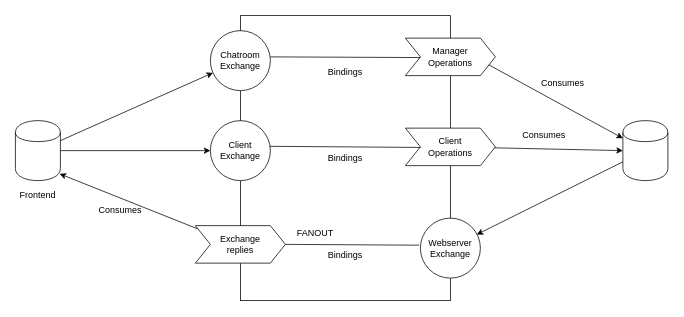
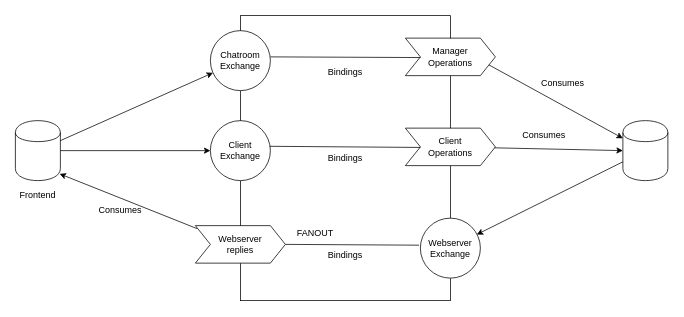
  <mxCell id="0" />
  <mxCell id="1" parent="0" />
  <mxCell id="2" value="" style="rounded=0;whiteSpace=wrap;html=1;" parent="1" vertex="1"><mxGeometry x="320" y="20" width="280" height="380" as="geometry" /></mxCell>
  <mxCell id="3" value="" style="ellipse;whiteSpace=wrap;html=1;aspect=fixed;" parent="1" vertex="1"><mxGeometry x="280" y="160" width="80" height="80" as="geometry" /></mxCell>
  <mxCell id="4" value="" style="ellipse;whiteSpace=wrap;html=1;aspect=fixed;" parent="1" vertex="1"><mxGeometry x="280" y="40" width="80" height="80" as="geometry" /></mxCell>
  <mxCell id="5" value="" style="ellipse;whiteSpace=wrap;html=1;aspect=fixed;" parent="1" vertex="1"><mxGeometry x="560" y="290" width="80" height="80" as="geometry" /></mxCell>
  <mxCell id="6" value="" style="shape=cylinder;whiteSpace=wrap;html=1;boundedLbl=1;backgroundOutline=1;" parent="1" vertex="1"><mxGeometry x="20" y="160" width="60" height="80" as="geometry" /></mxCell>
  <mxCell id="7" value="" style="shape=cylinder;whiteSpace=wrap;html=1;boundedLbl=1;backgroundOutline=1;" parent="1" vertex="1"><mxGeometry x="830" y="160" width="60" height="80" as="geometry" /></mxCell>
  <mxCell id="8" value="" style="endArrow=classic;html=1;" parent="1" source="6" target="4" edge="1"><mxGeometry width="50" height="50" relative="1" as="geometry"><mxPoint x="20" y="470" as="sourcePoint" /><mxPoint x="70" y="420" as="targetPoint" /></mxGeometry></mxCell>
  <mxCell id="9" value="" style="endArrow=classic;html=1;exitX=1;exitY=0.5;exitDx=0;exitDy=0;entryX=0;entryY=0.5;entryDx=0;entryDy=0;" parent="1" source="6" target="3" edge="1"><mxGeometry width="50" height="50" relative="1" as="geometry"><mxPoint x="90" y="196.671" as="sourcePoint" /><mxPoint x="293.461" y="106.275" as="targetPoint" /></mxGeometry></mxCell>
  <mxCell id="10" value="" style="endArrow=classic;html=1;entryX=0.94;entryY=0.273;entryDx=0;entryDy=0;entryPerimeter=0;" parent="1" source="7" target="5" edge="1"><mxGeometry width="50" height="50" relative="1" as="geometry"><mxPoint x="100" y="206.671" as="sourcePoint" /><mxPoint x="303.461" y="116.275" as="targetPoint" /></mxGeometry></mxCell>
  <mxCell id="11" value="" style="shape=step;perimeter=stepPerimeter;whiteSpace=wrap;html=1;fixedSize=1;" parent="1" vertex="1"><mxGeometry x="540" y="50" width="120" height="50" as="geometry" /></mxCell>
  <mxCell id="12" value="" style="endArrow=classic;html=1;exitX=1;exitY=0.75;exitDx=0;exitDy=0;" parent="1" source="11" target="7" edge="1"><mxGeometry width="50" height="50" relative="1" as="geometry"><mxPoint x="20" y="470" as="sourcePoint" /><mxPoint x="70" y="420" as="targetPoint" /></mxGeometry></mxCell>
  <mxCell id="13" value="" style="shape=step;perimeter=stepPerimeter;whiteSpace=wrap;html=1;fixedSize=1;" parent="1" vertex="1"><mxGeometry x="540" y="170" width="120" height="50" as="geometry" /></mxCell>
  <mxCell id="14" value="" style="endArrow=classic;html=1;entryX=0;entryY=0.5;entryDx=0;entryDy=0;entryPerimeter=0;" parent="1" source="13" target="7" edge="1"><mxGeometry width="50" height="50" relative="1" as="geometry"><mxPoint x="660.164" y="95.451" as="sourcePoint" /><mxPoint x="840" y="193.623" as="targetPoint" /></mxGeometry></mxCell>
  <mxCell id="15" value="Chatroom&lt;br&gt;Exchange" style="text;html=1;strokeColor=none;fillColor=none;align=center;verticalAlign=middle;whiteSpace=wrap;rounded=0;" parent="1" vertex="1"><mxGeometry x="300" y="70" width="40" height="20" as="geometry" /></mxCell>
  <mxCell id="16" value="Manager&lt;br&gt;Operations" style="text;html=1;strokeColor=none;fillColor=none;align=center;verticalAlign=middle;whiteSpace=wrap;rounded=0;" parent="1" vertex="1"><mxGeometry x="580" y="65" width="40" height="20" as="geometry" /></mxCell>
  <mxCell id="17" value="" style="endArrow=none;html=1;entryX=0.169;entryY=0.518;entryDx=0;entryDy=0;entryPerimeter=0;" parent="1" target="11" edge="1"><mxGeometry width="50" height="50" relative="1" as="geometry"><mxPoint x="360" y="75" as="sourcePoint" /><mxPoint x="460" y="40" as="targetPoint" /></mxGeometry></mxCell>
  <mxCell id="18" value="" style="endArrow=none;html=1;exitX=0.99;exitY=0.428;exitDx=0;exitDy=0;entryX=0.168;entryY=0.515;entryDx=0;entryDy=0;entryPerimeter=0;exitPerimeter=0;" parent="1" source="3" target="13" edge="1"><mxGeometry width="50" height="50" relative="1" as="geometry"><mxPoint x="400" y="220" as="sourcePoint" /><mxPoint x="450" y="170" as="targetPoint" /></mxGeometry></mxCell>
  <mxCell id="19" value="Client&lt;br&gt;Exchange" style="text;html=1;strokeColor=none;fillColor=none;align=center;verticalAlign=middle;whiteSpace=wrap;rounded=0;" parent="1" vertex="1"><mxGeometry x="300" y="190" width="40" height="20" as="geometry" /></mxCell>
  <mxCell id="20" value="Client Operations" style="text;html=1;strokeColor=none;fillColor=none;align=center;verticalAlign=middle;whiteSpace=wrap;rounded=0;" parent="1" vertex="1"><mxGeometry x="580" y="185" width="40" height="20" as="geometry" /></mxCell>
  <mxCell id="21" value="Frontend" style="text;html=1;strokeColor=none;fillColor=none;align=center;verticalAlign=middle;whiteSpace=wrap;rounded=0;" parent="1" vertex="1"><mxGeometry x="30" y="250" width="40" height="20" as="geometry" /></mxCell>
  <mxCell id="22" value="Webserver&lt;br&gt;Exchange" style="text;html=1;strokeColor=none;fillColor=none;align=center;verticalAlign=middle;whiteSpace=wrap;rounded=0;" parent="1" vertex="1"><mxGeometry x="580" y="320" width="40" height="20" as="geometry" /></mxCell>
  <mxCell id="23" value="" style="shape=step;perimeter=stepPerimeter;whiteSpace=wrap;html=1;fixedSize=1;" parent="1" vertex="1"><mxGeometry x="260" y="300" width="120" height="50" as="geometry" /></mxCell>
- <mxCell id="24" value="Exchange&lt;br&gt;replies" style="text;html=1;strokeColor=none;fillColor=none;align=center;verticalAlign=middle;whiteSpace=wrap;rounded=0;" parent="1" vertex="1"><mxGeometry x="300" y="315" width="40" height="20" as="geometry" /></mxCell>
+ <mxCell id="24" value="Webserver&lt;br&gt;replies" style="text;html=1;strokeColor=none;fillColor=none;align=center;verticalAlign=middle;whiteSpace=wrap;rounded=0;" parent="1" vertex="1"><mxGeometry x="300" y="315" width="40" height="20" as="geometry" /></mxCell>
  <mxCell id="25" value="" style="endArrow=none;html=1;exitX=1;exitY=0.5;exitDx=0;exitDy=0;entryX=-0.021;entryY=0.451;entryDx=0;entryDy=0;entryPerimeter=0;" parent="1" source="23" target="5" edge="1"><mxGeometry width="50" height="50" relative="1" as="geometry"><mxPoint x="400" y="340" as="sourcePoint" /><mxPoint x="450" y="290" as="targetPoint" /></mxGeometry></mxCell>
  <mxCell id="26" value="" style="endArrow=classic;html=1;entryX=0.983;entryY=0.887;entryDx=0;entryDy=0;entryPerimeter=0;exitX=0.02;exitY=0.081;exitDx=0;exitDy=0;exitPerimeter=0;" parent="1" source="23" target="6" edge="1"><mxGeometry width="50" height="50" relative="1" as="geometry"><mxPoint x="90" y="280" as="sourcePoint" /><mxPoint x="140" y="230" as="targetPoint" /></mxGeometry></mxCell>
  <mxCell id="27" value="Bindings" style="text;html=1;strokeColor=none;fillColor=none;align=center;verticalAlign=middle;whiteSpace=wrap;rounded=0;" parent="1" vertex="1"><mxGeometry x="440" y="85" width="40" height="20" as="geometry" /></mxCell>
  <mxCell id="28" value="Bindings" style="text;html=1;strokeColor=none;fillColor=none;align=center;verticalAlign=middle;whiteSpace=wrap;rounded=0;" parent="1" vertex="1"><mxGeometry x="440" y="200" width="40" height="20" as="geometry" /></mxCell>
  <mxCell id="29" value="Bindings" style="text;html=1;strokeColor=none;fillColor=none;align=center;verticalAlign=middle;whiteSpace=wrap;rounded=0;" parent="1" vertex="1"><mxGeometry x="440" y="330" width="40" height="20" as="geometry" /></mxCell>
  <mxCell id="30" value="Consumes" style="text;html=1;strokeColor=none;fillColor=none;align=center;verticalAlign=middle;whiteSpace=wrap;rounded=0;" parent="1" vertex="1"><mxGeometry x="730" y="100" width="40" height="20" as="geometry" /></mxCell>
  <mxCell id="31" value="Consumes" style="text;html=1;strokeColor=none;fillColor=none;align=center;verticalAlign=middle;whiteSpace=wrap;rounded=0;" parent="1" vertex="1"><mxGeometry x="705" y="170" width="40" height="20" as="geometry" /></mxCell>
  <mxCell id="32" value="Consumes" style="text;html=1;strokeColor=none;fillColor=none;align=center;verticalAlign=middle;whiteSpace=wrap;rounded=0;" parent="1" vertex="1"><mxGeometry x="140" y="270" width="40" height="20" as="geometry" /></mxCell>
  <mxCell id="33" value="FANOUT" style="text;html=1;strokeColor=none;fillColor=none;align=center;verticalAlign=middle;whiteSpace=wrap;rounded=0;" parent="1" vertex="1"><mxGeometry x="400" y="300" width="40" height="20" as="geometry" /></mxCell>
